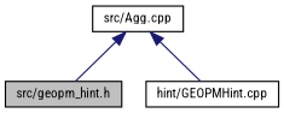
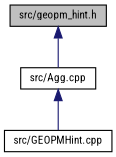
  digraph {
    fontname="Roboto Condensed"
    node [color=black fillcolor=white fontname="Roboto Condensed" fontsize=10 shape=record style=filled]
    edge [color=midnightblue dir=back fontname="Roboto Condensed" fontsize=10 labelfontname=Helvetica labelfontsize=10 style=solid]
    n1 [fillcolor=grey75 fontcolor=black height=0.2 label="src/geopm_hint.h" width=0.4]
    n2 [height=0.2 label="src/Agg.cpp" width=0.4]
-   n3 [height=0.2 label="hint/GEOPMHint.cpp" width=0.4]
-   n2 -> n1
+   n3 [height=0.2 label="src/GEOPMHint.cpp" width=0.4]
+   n1 -> n2
    n2 -> n3
  }
